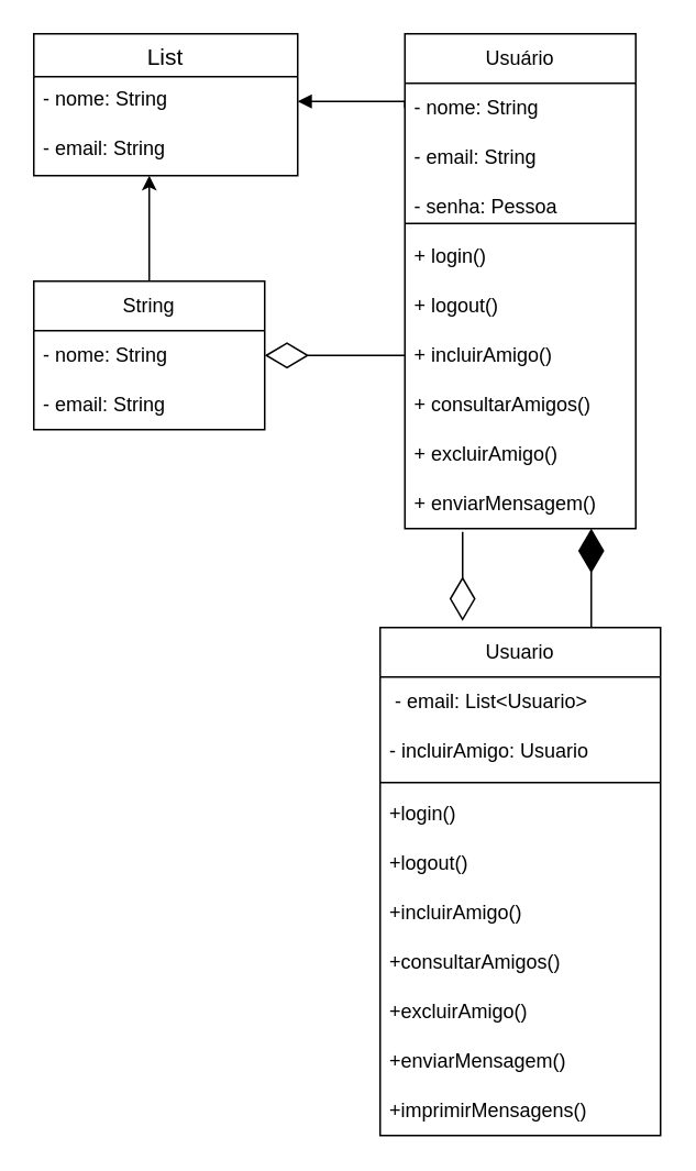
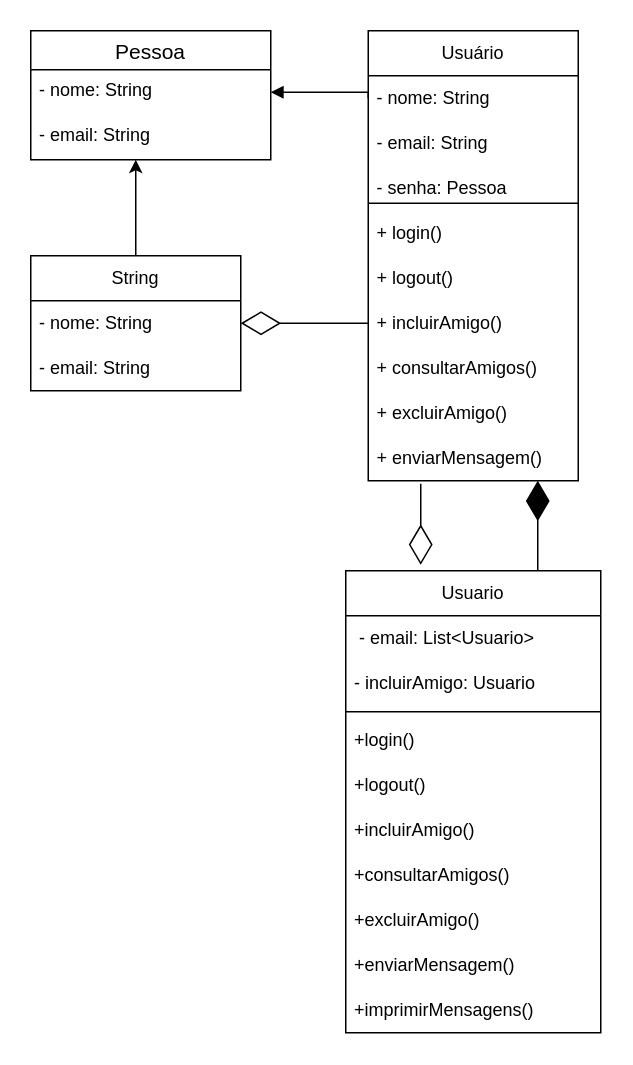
  <mxCell id="0" />
  <mxCell id="1" parent="0" />
  <mxCell id="2" value="Usuário" style="swimlane;fontStyle=0;childLayout=stackLayout;horizontal=1;startSize=30;horizontalStack=0;resizeParent=1;resizeParentMax=0;resizeLast=0;collapsible=1;marginBottom=0;whiteSpace=wrap;html=1;" parent="1" vertex="1"><mxGeometry x="245" y="20" width="140" height="300" as="geometry" /></mxCell>
  <mxCell id="3" value="- nome: String" style="text;strokeColor=none;fillColor=none;align=left;verticalAlign=middle;spacingLeft=4;spacingRight=4;overflow=hidden;points=[[0,0.5],[1,0.5]];portConstraint=eastwest;rotatable=0;whiteSpace=wrap;html=1;" parent="2" vertex="1"><mxGeometry y="30" width="140" height="30" as="geometry" /></mxCell>
  <mxCell id="4" value="- email: String" style="text;strokeColor=none;fillColor=none;align=left;verticalAlign=middle;spacingLeft=4;spacingRight=4;overflow=hidden;points=[[0,0.5],[1,0.5]];portConstraint=eastwest;rotatable=0;whiteSpace=wrap;html=1;" parent="2" vertex="1"><mxGeometry y="60" width="140" height="30" as="geometry" /></mxCell>
  <mxCell id="5" value="- senha: Pessoa" style="text;strokeColor=none;fillColor=none;align=left;verticalAlign=middle;spacingLeft=4;spacingRight=4;overflow=hidden;points=[[0,0.5],[1,0.5]];portConstraint=eastwest;rotatable=0;whiteSpace=wrap;html=1;" parent="2" vertex="1"><mxGeometry y="90" width="140" height="30" as="geometry" /></mxCell>
  <mxCell id="6" value="" style="endArrow=none;html=1;rounded=0;entryX=0;entryY=0.833;entryDx=0;entryDy=0;entryPerimeter=0;exitX=1;exitY=0.833;exitDx=0;exitDy=0;exitPerimeter=0;" edge="1" parent="2" source="5" target="5"><mxGeometry width="50" height="50" relative="1" as="geometry"><mxPoint x="20" y="140" as="sourcePoint" /><mxPoint x="80" y="100" as="targetPoint" /></mxGeometry></mxCell>
  <mxCell id="7" value="+ login() " style="text;strokeColor=none;fillColor=none;align=left;verticalAlign=middle;spacingLeft=4;spacingRight=4;overflow=hidden;points=[[0,0.5],[1,0.5]];portConstraint=eastwest;rotatable=0;whiteSpace=wrap;html=1;" vertex="1" parent="2"><mxGeometry y="120" width="140" height="30" as="geometry" /></mxCell>
  <mxCell id="8" value="+ logout()  " style="text;strokeColor=none;fillColor=none;align=left;verticalAlign=middle;spacingLeft=4;spacingRight=4;overflow=hidden;points=[[0,0.5],[1,0.5]];portConstraint=eastwest;rotatable=0;whiteSpace=wrap;html=1;" vertex="1" parent="2"><mxGeometry y="150" width="140" height="30" as="geometry" /></mxCell>
  <mxCell id="9" value="+ incluirAmigo()" style="text;strokeColor=none;fillColor=none;align=left;verticalAlign=middle;spacingLeft=4;spacingRight=4;overflow=hidden;points=[[0,0.5],[1,0.5]];portConstraint=eastwest;rotatable=0;whiteSpace=wrap;html=1;" vertex="1" parent="2"><mxGeometry y="180" width="140" height="30" as="geometry" /></mxCell>
  <mxCell id="10" value="+ consultarAmigos()" style="text;strokeColor=none;fillColor=none;align=left;verticalAlign=middle;spacingLeft=4;spacingRight=4;overflow=hidden;points=[[0,0.5],[1,0.5]];portConstraint=eastwest;rotatable=0;whiteSpace=wrap;html=1;" vertex="1" parent="2"><mxGeometry y="210" width="140" height="30" as="geometry" /></mxCell>
  <mxCell id="11" value="+ excluirAmigo() " style="text;strokeColor=none;fillColor=none;align=left;verticalAlign=middle;spacingLeft=4;spacingRight=4;overflow=hidden;points=[[0,0.5],[1,0.5]];portConstraint=eastwest;rotatable=0;whiteSpace=wrap;html=1;" vertex="1" parent="2"><mxGeometry y="240" width="140" height="30" as="geometry" /></mxCell>
  <mxCell id="12" value="+ enviarMensagem()" style="text;strokeColor=none;fillColor=none;align=left;verticalAlign=middle;spacingLeft=4;spacingRight=4;overflow=hidden;points=[[0,0.5],[1,0.5]];portConstraint=eastwest;rotatable=0;whiteSpace=wrap;html=1;" vertex="1" parent="2"><mxGeometry y="270" width="140" height="30" as="geometry" /></mxCell>
  <mxCell id="13" style="edgeStyle=orthogonalEdgeStyle;rounded=0;orthogonalLoop=1;jettySize=auto;html=1;exitX=0.5;exitY=0;exitDx=0;exitDy=0;" edge="1" parent="1" source="14" target="30"><mxGeometry relative="1" as="geometry"><Array as="points"><mxPoint x="90" y="130" /><mxPoint x="90" y="130" /></Array></mxGeometry></mxCell>
  <mxCell id="14" value="String" style="swimlane;fontStyle=0;childLayout=stackLayout;horizontal=1;startSize=30;horizontalStack=0;resizeParent=1;resizeParentMax=0;resizeLast=0;collapsible=1;marginBottom=0;whiteSpace=wrap;html=1;" vertex="1" parent="1"><mxGeometry x="20" y="170" width="140" height="90" as="geometry" /></mxCell>
  <mxCell id="15" value="- nome: String " style="text;strokeColor=none;fillColor=none;align=left;verticalAlign=middle;spacingLeft=4;spacingRight=4;overflow=hidden;points=[[0,0.5],[1,0.5]];portConstraint=eastwest;rotatable=0;whiteSpace=wrap;html=1;" vertex="1" parent="14"><mxGeometry y="30" width="140" height="30" as="geometry" /></mxCell>
  <mxCell id="16" value="- email: String " style="text;strokeColor=none;fillColor=none;align=left;verticalAlign=middle;spacingLeft=4;spacingRight=4;overflow=hidden;points=[[0,0.5],[1,0.5]];portConstraint=eastwest;rotatable=0;whiteSpace=wrap;html=1;" vertex="1" parent="14"><mxGeometry y="60" width="140" height="30" as="geometry" /></mxCell>
  <mxCell id="17" value=" Usuario " style="swimlane;fontStyle=0;childLayout=stackLayout;horizontal=1;startSize=30;horizontalStack=0;resizeParent=1;resizeParentMax=0;resizeLast=0;collapsible=1;marginBottom=0;whiteSpace=wrap;html=1;" vertex="1" parent="1"><mxGeometry x="230" y="380" width="170" height="308" as="geometry" /></mxCell>
  <mxCell id="18" value="&amp;nbsp;- email: List&amp;lt;Usuario&amp;gt;" style="text;strokeColor=none;fillColor=none;align=left;verticalAlign=middle;spacingLeft=4;spacingRight=4;overflow=hidden;points=[[0,0.5],[1,0.5]];portConstraint=eastwest;rotatable=0;whiteSpace=wrap;html=1;" vertex="1" parent="17"><mxGeometry y="30" width="170" height="30" as="geometry" /></mxCell>
  <mxCell id="19" value="- incluirAmigo: Usuario" style="text;strokeColor=none;fillColor=none;align=left;verticalAlign=middle;spacingLeft=4;spacingRight=4;overflow=hidden;points=[[0,0.5],[1,0.5]];portConstraint=eastwest;rotatable=0;whiteSpace=wrap;html=1;" vertex="1" parent="17"><mxGeometry y="60" width="170" height="30" as="geometry" /></mxCell>
  <mxCell id="20" value="" style="line;strokeWidth=1;fillColor=none;align=left;verticalAlign=middle;spacingTop=-1;spacingLeft=3;spacingRight=3;rotatable=0;labelPosition=right;points=[];portConstraint=eastwest;strokeColor=inherit;" vertex="1" parent="17"><mxGeometry y="90" width="170" height="8" as="geometry" /></mxCell>
  <mxCell id="21" value="+login() " style="text;strokeColor=none;fillColor=none;align=left;verticalAlign=middle;spacingLeft=4;spacingRight=4;overflow=hidden;points=[[0,0.5],[1,0.5]];portConstraint=eastwest;rotatable=0;whiteSpace=wrap;html=1;" vertex="1" parent="17"><mxGeometry y="98" width="170" height="30" as="geometry" /></mxCell>
  <mxCell id="22" value="+logout()" style="text;strokeColor=none;fillColor=none;align=left;verticalAlign=middle;spacingLeft=4;spacingRight=4;overflow=hidden;points=[[0,0.5],[1,0.5]];portConstraint=eastwest;rotatable=0;whiteSpace=wrap;html=1;" vertex="1" parent="17"><mxGeometry y="128" width="170" height="30" as="geometry" /></mxCell>
  <mxCell id="23" value="+incluirAmigo()" style="text;strokeColor=none;fillColor=none;align=left;verticalAlign=middle;spacingLeft=4;spacingRight=4;overflow=hidden;points=[[0,0.5],[1,0.5]];portConstraint=eastwest;rotatable=0;whiteSpace=wrap;html=1;" vertex="1" parent="17"><mxGeometry y="158" width="170" height="30" as="geometry" /></mxCell>
  <mxCell id="24" value="+consultarAmigos()" style="text;strokeColor=none;fillColor=none;align=left;verticalAlign=middle;spacingLeft=4;spacingRight=4;overflow=hidden;points=[[0,0.5],[1,0.5]];portConstraint=eastwest;rotatable=0;whiteSpace=wrap;html=1;" vertex="1" parent="17"><mxGeometry y="188" width="170" height="30" as="geometry" /></mxCell>
  <mxCell id="25" value=" +excluirAmigo()  " style="text;strokeColor=none;fillColor=none;align=left;verticalAlign=middle;spacingLeft=4;spacingRight=4;overflow=hidden;points=[[0,0.5],[1,0.5]];portConstraint=eastwest;rotatable=0;whiteSpace=wrap;html=1;" vertex="1" parent="17"><mxGeometry y="218" width="170" height="30" as="geometry" /></mxCell>
  <mxCell id="26" value="+enviarMensagem()  " style="text;strokeColor=none;fillColor=none;align=left;verticalAlign=middle;spacingLeft=4;spacingRight=4;overflow=hidden;points=[[0,0.5],[1,0.5]];portConstraint=eastwest;rotatable=0;whiteSpace=wrap;html=1;" vertex="1" parent="17"><mxGeometry y="248" width="170" height="30" as="geometry" /></mxCell>
  <mxCell id="27" value="+imprimirMensagens()" style="text;strokeColor=none;fillColor=none;align=left;verticalAlign=middle;spacingLeft=4;spacingRight=4;overflow=hidden;points=[[0,0.5],[1,0.5]];portConstraint=eastwest;rotatable=0;whiteSpace=wrap;html=1;" vertex="1" parent="17"><mxGeometry y="278" width="170" height="30" as="geometry" /></mxCell>
- <mxCell id="28" value="List" style="swimlane;fontStyle=0;childLayout=stackLayout;horizontal=1;startSize=26;horizontalStack=0;resizeParent=1;resizeParentMax=0;resizeLast=0;collapsible=1;marginBottom=0;align=center;fontSize=14;" vertex="1" parent="1"><mxGeometry x="20" y="20" width="160" height="86" as="geometry" /></mxCell>
+ <mxCell id="28" value="Pessoa" style="swimlane;fontStyle=0;childLayout=stackLayout;horizontal=1;startSize=26;horizontalStack=0;resizeParent=1;resizeParentMax=0;resizeLast=0;collapsible=1;marginBottom=0;align=center;fontSize=14;" vertex="1" parent="1"><mxGeometry x="20" y="20" width="160" height="86" as="geometry" /></mxCell>
  <mxCell id="29" value="- nome: String " style="text;strokeColor=none;fillColor=none;spacingLeft=4;spacingRight=4;overflow=hidden;rotatable=0;points=[[0,0.5],[1,0.5]];portConstraint=eastwest;fontSize=12;whiteSpace=wrap;html=1;" vertex="1" parent="28"><mxGeometry y="26" width="160" height="30" as="geometry" /></mxCell>
  <mxCell id="30" value="- email: String " style="text;strokeColor=none;fillColor=none;spacingLeft=4;spacingRight=4;overflow=hidden;rotatable=0;points=[[0,0.5],[1,0.5]];portConstraint=eastwest;fontSize=12;whiteSpace=wrap;html=1;" vertex="1" parent="28"><mxGeometry y="56" width="160" height="30" as="geometry" /></mxCell>
  <mxCell id="31" value="" style="endArrow=block;endFill=1;html=1;edgeStyle=orthogonalEdgeStyle;align=left;verticalAlign=top;rounded=0;entryX=1;entryY=0.5;entryDx=0;entryDy=0;exitX=0;exitY=0.5;exitDx=0;exitDy=0;" edge="1" parent="1" source="3" target="29"><mxGeometry x="-1" relative="1" as="geometry"><mxPoint x="240" y="60" as="sourcePoint" /><mxPoint x="410" y="220" as="targetPoint" /><Array as="points"><mxPoint x="245" y="61" /></Array></mxGeometry></mxCell>
  <mxCell id="32" value="" style="endArrow=diamondThin;endFill=0;endSize=24;html=1;rounded=0;entryX=1;entryY=0.5;entryDx=0;entryDy=0;exitX=0;exitY=0.5;exitDx=0;exitDy=0;" edge="1" parent="1" source="9" target="15"><mxGeometry width="160" relative="1" as="geometry"><mxPoint x="30" y="310" as="sourcePoint" /><mxPoint x="190" y="310" as="targetPoint" /></mxGeometry></mxCell>
  <mxCell id="33" value="" style="endArrow=diamondThin;endFill=1;endSize=24;html=1;rounded=0;" edge="1" parent="1"><mxGeometry width="160" relative="1" as="geometry"><mxPoint x="358" y="380" as="sourcePoint" /><mxPoint x="358" y="320" as="targetPoint" /><Array as="points" /></mxGeometry></mxCell>
  <mxCell id="34" value="" style="endArrow=diamondThin;endFill=0;endSize=24;html=1;rounded=0;exitX=0.25;exitY=1.067;exitDx=0;exitDy=0;exitPerimeter=0;entryX=0.294;entryY=-0.013;entryDx=0;entryDy=0;entryPerimeter=0;" edge="1" parent="1" source="12" target="17"><mxGeometry width="160" relative="1" as="geometry"><mxPoint x="250" y="320" as="sourcePoint" /><mxPoint x="281" y="370" as="targetPoint" /></mxGeometry></mxCell>
